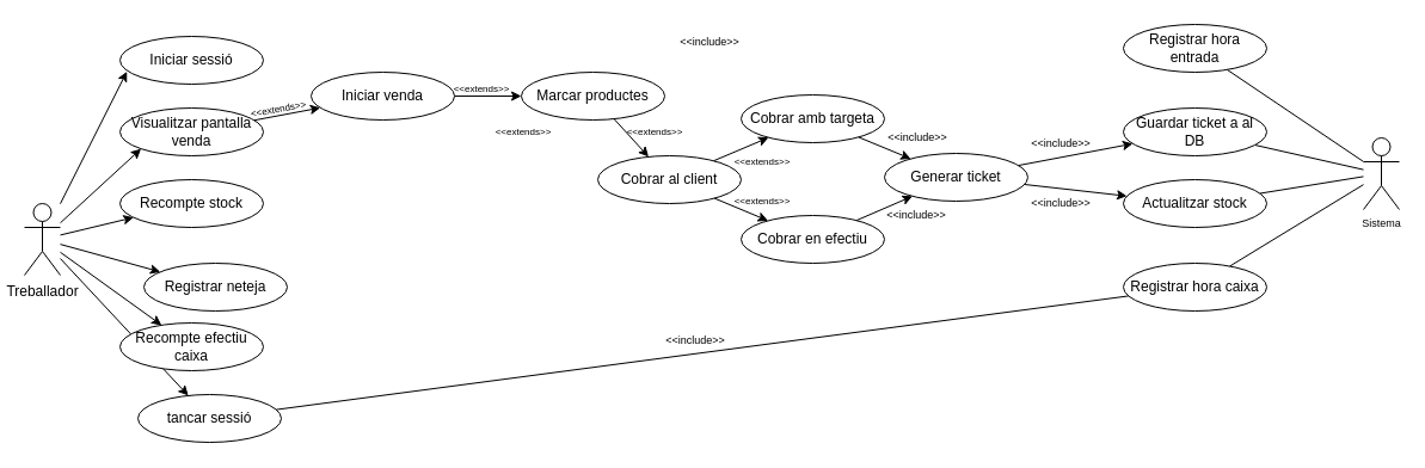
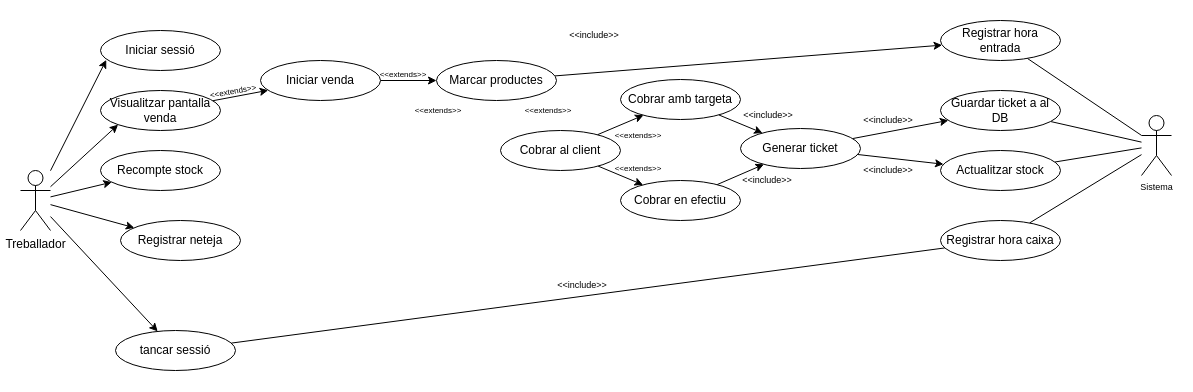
  <mxCell id="0" />
  <mxCell id="1" parent="0" />
  <mxCell id="2" style="edgeStyle=none;rounded=0;orthogonalLoop=1;jettySize=auto;html=1;entryX=0;entryY=1;entryDx=0;entryDy=0;" edge="1" parent="1" source="8" target="13"><mxGeometry relative="1" as="geometry" /></mxCell>
  <mxCell id="3" style="edgeStyle=none;rounded=0;orthogonalLoop=1;jettySize=auto;html=1;" edge="1" parent="1" source="8" target="16"><mxGeometry relative="1" as="geometry" /></mxCell>
  <mxCell id="4" style="edgeStyle=none;rounded=0;orthogonalLoop=1;jettySize=auto;html=1;" edge="1" parent="1" source="8" target="17"><mxGeometry relative="1" as="geometry" /></mxCell>
- <mxCell id="5" style="edgeStyle=none;rounded=0;orthogonalLoop=1;jettySize=auto;html=1;" edge="1" parent="1" source="8" target="18"><mxGeometry relative="1" as="geometry" /></mxCell>
  <mxCell id="6" style="edgeStyle=none;rounded=0;orthogonalLoop=1;jettySize=auto;html=1;" edge="1" parent="1" source="8" target="20"><mxGeometry relative="1" as="geometry" /></mxCell>
  <mxCell id="7" style="edgeStyle=none;rounded=0;orthogonalLoop=1;jettySize=auto;html=1;entryX=0.048;entryY=0.735;entryDx=0;entryDy=0;entryPerimeter=0;" edge="1" parent="1" source="8" target="11"><mxGeometry relative="1" as="geometry" /></mxCell>
  <mxCell id="8" value="Treballador" style="shape=umlActor;verticalLabelPosition=bottom;verticalAlign=top;html=1;" vertex="1" parent="1"><mxGeometry x="20" y="170" width="30" height="60" as="geometry" /></mxCell>
- <mxCell id="9" style="edgeStyle=none;rounded=0;orthogonalLoop=1;jettySize=auto;html=1;fontSize=9;" edge="1" parent="1" source="10" target="26"><mxGeometry relative="1" as="geometry" /></mxCell>
+ <mxCell id="9" style="edgeStyle=none;rounded=0;orthogonalLoop=1;jettySize=auto;html=1;fontSize=9;" edge="1" parent="1" source="10" target="44"><mxGeometry relative="1" as="geometry" /></mxCell>
  <mxCell id="10" value="Marcar productes" style="ellipse;whiteSpace=wrap;html=1;verticalAlign=middle;" vertex="1" parent="1"><mxGeometry x="436" y="60" width="120" height="40" as="geometry" /></mxCell>
  <mxCell id="11" value="Iniciar sessió" style="ellipse;whiteSpace=wrap;html=1;verticalAlign=middle;" vertex="1" parent="1"><mxGeometry x="100" y="30" width="120" height="40" as="geometry" /></mxCell>
  <mxCell id="12" style="edgeStyle=none;rounded=0;orthogonalLoop=1;jettySize=auto;html=1;" edge="1" parent="1" source="13" target="15"><mxGeometry relative="1" as="geometry" /></mxCell>
  <mxCell id="13" value="Visualitzar pantalla venda" style="ellipse;whiteSpace=wrap;html=1;verticalAlign=middle;" vertex="1" parent="1"><mxGeometry x="100" y="90" width="120" height="40" as="geometry" /></mxCell>
  <mxCell id="14" style="edgeStyle=none;rounded=0;orthogonalLoop=1;jettySize=auto;html=1;fontSize=9;" edge="1" parent="1" source="15" target="10"><mxGeometry relative="1" as="geometry" /></mxCell>
  <mxCell id="15" value="Iniciar venda&lt;span style=&quot;color: rgba(0 , 0 , 0 , 0) ; font-family: monospace ; font-size: 0px&quot;&gt;%3CmxGraphModel%3E%3Croot%3E%3CmxCell%20id%3D%220%22%2F%3E%3CmxCell%20id%3D%221%22%20parent%3D%220%22%2F%3E%3CmxCell%20id%3D%222%22%20value%3D%22Marcar%20productes%22%20style%3D%22ellipse%3BwhiteSpace%3Dwrap%3Bhtml%3D1%3BverticalAlign%3Dmiddle%3B%22%20vertex%3D%221%22%20parent%3D%221%22%3E%3CmxGeometry%20x%3D%22400%22%20y%3D%22110%22%20width%3D%22120%22%20height%3D%2240%22%20as%3D%22geometry%22%2F%3E%3C%2FmxCell%3E%3C%2Froot%3E%3C%2FmxGraphModel%3E&lt;/span&gt;" style="ellipse;whiteSpace=wrap;html=1;verticalAlign=middle;" vertex="1" parent="1"><mxGeometry x="260" y="60" width="120" height="40" as="geometry" /></mxCell>
  <mxCell id="16" value="Recompte stock" style="ellipse;whiteSpace=wrap;html=1;verticalAlign=middle;" vertex="1" parent="1"><mxGeometry x="100" y="150" width="120" height="40" as="geometry" /></mxCell>
  <mxCell id="17" value="Registrar neteja" style="ellipse;whiteSpace=wrap;html=1;verticalAlign=middle;" vertex="1" parent="1"><mxGeometry x="120" y="220" width="120" height="40" as="geometry" /></mxCell>
- <mxCell id="18" value="Recompte efectiu caixa" style="ellipse;whiteSpace=wrap;html=1;verticalAlign=middle;" vertex="1" parent="1"><mxGeometry x="100" y="270" width="120" height="40" as="geometry" /></mxCell>
  <mxCell id="19" style="edgeStyle=none;rounded=0;orthogonalLoop=1;jettySize=auto;html=1;fontSize=9;endArrow=none;endFill=0;" edge="1" parent="1" source="20" target="46"><mxGeometry relative="1" as="geometry" /></mxCell>
  <mxCell id="20" value="tancar sessió" style="ellipse;whiteSpace=wrap;html=1;verticalAlign=middle;" vertex="1" parent="1"><mxGeometry x="115" y="330" width="120" height="40" as="geometry" /></mxCell>
  <mxCell id="21" value="&amp;lt;&amp;lt;extends&amp;gt;&amp;gt;" style="text;html=1;strokeColor=none;fillColor=none;align=center;verticalAlign=middle;whiteSpace=wrap;rounded=0;rotation=-10;fontSize=8;" vertex="1" parent="1"><mxGeometry x="195" y="86" width="76" height="10" as="geometry" /></mxCell>
  <mxCell id="22" value="&amp;lt;&amp;lt;include&amp;gt;&amp;gt;" style="text;html=1;strokeColor=none;fillColor=none;align=center;verticalAlign=middle;whiteSpace=wrap;rounded=0;fontSize=9;" vertex="1" parent="1"><mxGeometry x="730" y="110" width="76" height="10" as="geometry" /></mxCell>
  <mxCell id="23" value="&amp;lt;&amp;lt;extends&amp;gt;&amp;gt;" style="text;html=1;strokeColor=none;fillColor=none;align=center;verticalAlign=middle;whiteSpace=wrap;rounded=0;rotation=0;fontSize=8;" vertex="1" parent="1"><mxGeometry x="365" y="69" width="76" height="10" as="geometry" /></mxCell>
  <mxCell id="24" style="edgeStyle=none;rounded=0;orthogonalLoop=1;jettySize=auto;html=1;fontSize=9;" edge="1" parent="1" source="26" target="30"><mxGeometry relative="1" as="geometry" /></mxCell>
  <mxCell id="25" style="edgeStyle=none;rounded=0;orthogonalLoop=1;jettySize=auto;html=1;fontSize=9;" edge="1" parent="1" source="26" target="32"><mxGeometry relative="1" as="geometry" /></mxCell>
  <mxCell id="26" value="Cobrar al client" style="ellipse;whiteSpace=wrap;html=1;verticalAlign=middle;" vertex="1" parent="1"><mxGeometry x="500" y="130" width="120" height="40" as="geometry" /></mxCell>
  <mxCell id="27" value="&amp;lt;&amp;lt;extends&amp;gt;&amp;gt;" style="text;html=1;strokeColor=none;fillColor=none;align=center;verticalAlign=middle;whiteSpace=wrap;rounded=0;rotation=0;fontSize=8;" vertex="1" parent="1"><mxGeometry x="400" y="105" width="76" height="10" as="geometry" /></mxCell>
  <mxCell id="28" value="&amp;lt;&amp;lt;extends&amp;gt;&amp;gt;" style="text;html=1;strokeColor=none;fillColor=none;align=center;verticalAlign=middle;whiteSpace=wrap;rounded=0;rotation=0;fontSize=8;" vertex="1" parent="1"><mxGeometry x="510" y="105" width="76" height="10" as="geometry" /></mxCell>
  <mxCell id="29" style="edgeStyle=none;rounded=0;orthogonalLoop=1;jettySize=auto;html=1;fontSize=9;" edge="1" parent="1" source="30" target="37"><mxGeometry relative="1" as="geometry" /></mxCell>
  <mxCell id="30" value="Cobrar amb targeta" style="ellipse;whiteSpace=wrap;html=1;verticalAlign=middle;" vertex="1" parent="1"><mxGeometry x="620" y="79" width="120" height="40" as="geometry" /></mxCell>
  <mxCell id="31" style="edgeStyle=none;rounded=0;orthogonalLoop=1;jettySize=auto;html=1;fontSize=9;" edge="1" parent="1" source="32" target="37"><mxGeometry relative="1" as="geometry" /></mxCell>
  <mxCell id="32" value="Cobrar en efectiu" style="ellipse;whiteSpace=wrap;html=1;verticalAlign=middle;" vertex="1" parent="1"><mxGeometry x="620" y="180" width="120" height="40" as="geometry" /></mxCell>
  <mxCell id="33" value="&amp;lt;&amp;lt;extends&amp;gt;&amp;gt;" style="text;html=1;strokeColor=none;fillColor=none;align=center;verticalAlign=middle;whiteSpace=wrap;rounded=0;rotation=0;fontSize=8;" vertex="1" parent="1"><mxGeometry x="600" y="130" width="76" height="10" as="geometry" /></mxCell>
  <mxCell id="34" value="&amp;lt;&amp;lt;extends&amp;gt;&amp;gt;" style="text;html=1;strokeColor=none;fillColor=none;align=center;verticalAlign=middle;whiteSpace=wrap;rounded=0;rotation=0;fontSize=8;" vertex="1" parent="1"><mxGeometry x="600" y="163" width="76" height="10" as="geometry" /></mxCell>
  <mxCell id="35" style="edgeStyle=none;rounded=0;orthogonalLoop=1;jettySize=auto;html=1;fontSize=9;" edge="1" parent="1" source="37" target="40"><mxGeometry relative="1" as="geometry" /></mxCell>
  <mxCell id="36" style="edgeStyle=none;rounded=0;orthogonalLoop=1;jettySize=auto;html=1;fontSize=9;" edge="1" parent="1" source="37" target="42"><mxGeometry relative="1" as="geometry" /></mxCell>
  <mxCell id="37" value="Generar ticket" style="ellipse;whiteSpace=wrap;html=1;verticalAlign=middle;" vertex="1" parent="1"><mxGeometry x="740" y="128" width="120" height="40" as="geometry" /></mxCell>
  <mxCell id="38" value="&amp;lt;&amp;lt;include&amp;gt;&amp;gt;" style="text;html=1;strokeColor=none;fillColor=none;align=center;verticalAlign=middle;whiteSpace=wrap;rounded=0;fontSize=9;" vertex="1" parent="1"><mxGeometry x="729" y="175" width="76" height="10" as="geometry" /></mxCell>
  <mxCell id="39" style="edgeStyle=none;rounded=0;orthogonalLoop=1;jettySize=auto;html=1;fontSize=9;endArrow=none;endFill=0;" edge="1" parent="1" source="40" target="47"><mxGeometry relative="1" as="geometry" /></mxCell>
  <mxCell id="40" value="Guardar ticket a al DB" style="ellipse;whiteSpace=wrap;html=1;verticalAlign=middle;" vertex="1" parent="1"><mxGeometry x="940" y="90" width="120" height="40" as="geometry" /></mxCell>
  <mxCell id="41" style="edgeStyle=none;rounded=0;orthogonalLoop=1;jettySize=auto;html=1;fontSize=9;endArrow=none;endFill=0;" edge="1" parent="1" source="42" target="47"><mxGeometry relative="1" as="geometry" /></mxCell>
  <mxCell id="42" value="Actualitzar stock" style="ellipse;whiteSpace=wrap;html=1;verticalAlign=middle;" vertex="1" parent="1"><mxGeometry x="940" y="150" width="120" height="40" as="geometry" /></mxCell>
  <mxCell id="43" style="edgeStyle=none;rounded=0;orthogonalLoop=1;jettySize=auto;html=1;fontSize=9;endArrow=none;endFill=0;" edge="1" parent="1" source="44" target="47"><mxGeometry relative="1" as="geometry" /></mxCell>
  <mxCell id="44" value="Registrar hora entrada" style="ellipse;whiteSpace=wrap;html=1;verticalAlign=middle;" vertex="1" parent="1"><mxGeometry x="940" y="20" width="120" height="40" as="geometry" /></mxCell>
  <mxCell id="45" style="edgeStyle=none;rounded=0;orthogonalLoop=1;jettySize=auto;html=1;fontSize=9;endArrow=none;endFill=0;" edge="1" parent="1" source="46" target="47"><mxGeometry relative="1" as="geometry" /></mxCell>
  <mxCell id="46" value="Registrar hora caixa" style="ellipse;whiteSpace=wrap;html=1;verticalAlign=middle;" vertex="1" parent="1"><mxGeometry x="940" y="220" width="120" height="40" as="geometry" /></mxCell>
  <mxCell id="47" value="Sistema" style="shape=umlActor;verticalLabelPosition=bottom;verticalAlign=top;html=1;outlineConnect=0;fontSize=9;" vertex="1" parent="1"><mxGeometry x="1141" y="115" width="30" height="60" as="geometry" /></mxCell>
  <mxCell id="48" value="&amp;lt;&amp;lt;include&amp;gt;&amp;gt;" style="text;html=1;strokeColor=none;fillColor=none;align=center;verticalAlign=middle;whiteSpace=wrap;rounded=0;fontSize=9;" vertex="1" parent="1"><mxGeometry x="850" y="115" width="76" height="10" as="geometry" /></mxCell>
  <mxCell id="49" value="&amp;lt;&amp;lt;include&amp;gt;&amp;gt;" style="text;html=1;strokeColor=none;fillColor=none;align=center;verticalAlign=middle;whiteSpace=wrap;rounded=0;fontSize=9;" vertex="1" parent="1"><mxGeometry x="850" y="165" width="76" height="10" as="geometry" /></mxCell>
  <mxCell id="50" value="&amp;lt;&amp;lt;include&amp;gt;&amp;gt;" style="text;html=1;strokeColor=none;fillColor=none;align=center;verticalAlign=middle;whiteSpace=wrap;rounded=0;fontSize=9;" vertex="1" parent="1"><mxGeometry x="556" y="30" width="76" height="10" as="geometry" /></mxCell>
  <mxCell id="51" value="&amp;lt;&amp;lt;include&amp;gt;&amp;gt;" style="text;html=1;strokeColor=none;fillColor=none;align=center;verticalAlign=middle;whiteSpace=wrap;rounded=0;fontSize=9;" vertex="1" parent="1"><mxGeometry x="544" y="280" width="76" height="10" as="geometry" /></mxCell>
